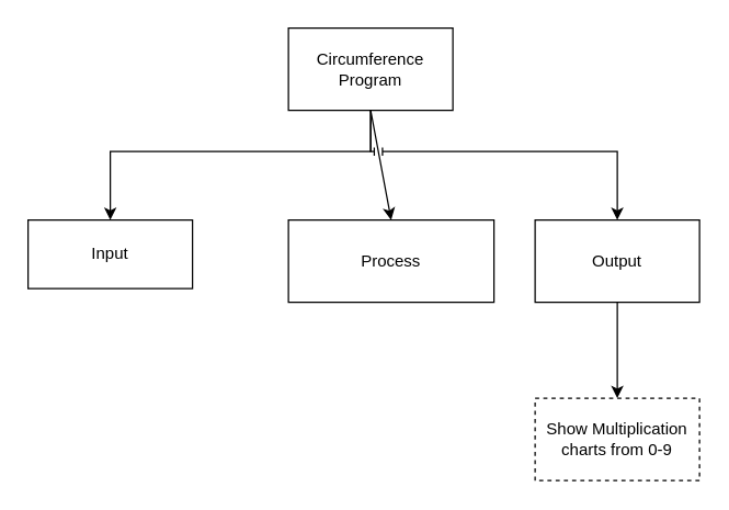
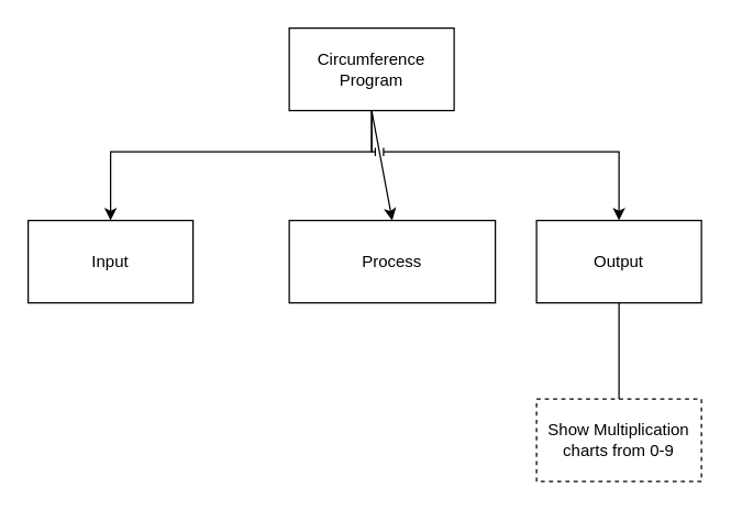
  <mxCell id="0" />
  <mxCell id="1" parent="0" />
  <mxCell id="2" style="edgeStyle=none;html=1;entryX=0.5;entryY=0;entryDx=0;entryDy=0;jumpStyle=line;" parent="1" target="7" edge="1"><mxGeometry relative="1" as="geometry"><mxPoint x="270" y="80" as="sourcePoint" /></mxGeometry></mxCell>
  <mxCell id="3" style="edgeStyle=orthogonalEdgeStyle;rounded=0;jumpStyle=line;html=1;entryX=0.5;entryY=0;entryDx=0;entryDy=0;" parent="1" source="5" target="6" edge="1"><mxGeometry relative="1" as="geometry"><Array as="points"><mxPoint x="270" y="110" /><mxPoint x="80" y="110" /></Array></mxGeometry></mxCell>
  <mxCell id="4" style="edgeStyle=orthogonalEdgeStyle;shape=connector;rounded=0;jumpStyle=line;html=1;labelBackgroundColor=default;fontFamily=Helvetica;fontSize=11;fontColor=default;endArrow=classic;strokeColor=default;" parent="1" source="5" target="9" edge="1"><mxGeometry relative="1" as="geometry"><Array as="points"><mxPoint x="270" y="110" /><mxPoint x="450" y="110" /><mxPoint x="450" y="190" /></Array></mxGeometry></mxCell>
  <mxCell id="5" value="Circumference Program" style="rounded=0;whiteSpace=wrap;html=1;" parent="1" vertex="1"><mxGeometry x="210" y="20" width="120" height="60" as="geometry" /></mxCell>
- <mxCell id="6" value="Input" style="rounded=0;whiteSpace=wrap;html=1;" parent="1" vertex="1"><mxGeometry x="20" y="160" width="120" height="50" as="geometry" /></mxCell>
+ <mxCell id="6" value="Input" style="rounded=0;whiteSpace=wrap;html=1;" parent="1" vertex="1"><mxGeometry x="20" y="160" width="120" height="60" as="geometry" /></mxCell>
  <mxCell id="7" value="Process" style="rounded=0;whiteSpace=wrap;html=1;" parent="1" vertex="1"><mxGeometry x="210" y="160" width="150" height="60" as="geometry" /></mxCell>
- <mxCell id="8" style="edgeStyle=none;html=1;exitX=0.5;exitY=1;exitDx=0;exitDy=0;entryX=0.5;entryY=0;entryDx=0;entryDy=0;rounded=0;" parent="1" source="9" target="10" edge="1"><mxGeometry relative="1" as="geometry"><Array as="points" /></mxGeometry></mxCell>
+ <mxCell id="8" style="edgeStyle=none;html=1;exitX=0.5;exitY=1;exitDx=0;exitDy=0;entryX=0.5;entryY=0;entryDx=0;entryDy=0;rounded=0;endArrow=none;" parent="1" source="9" target="10" edge="1"><mxGeometry relative="1" as="geometry"><Array as="points" /></mxGeometry></mxCell>
  <mxCell id="9" value="Output" style="rounded=0;whiteSpace=wrap;html=1;" parent="1" vertex="1"><mxGeometry x="390" y="160" width="120" height="60" as="geometry" /></mxCell>
  <mxCell id="10" value="Show Multiplication charts from 0-9" style="rounded=0;whiteSpace=wrap;html=1;dashed=1;" parent="1" vertex="1"><mxGeometry x="390" y="290" width="120" height="60" as="geometry" /></mxCell>
